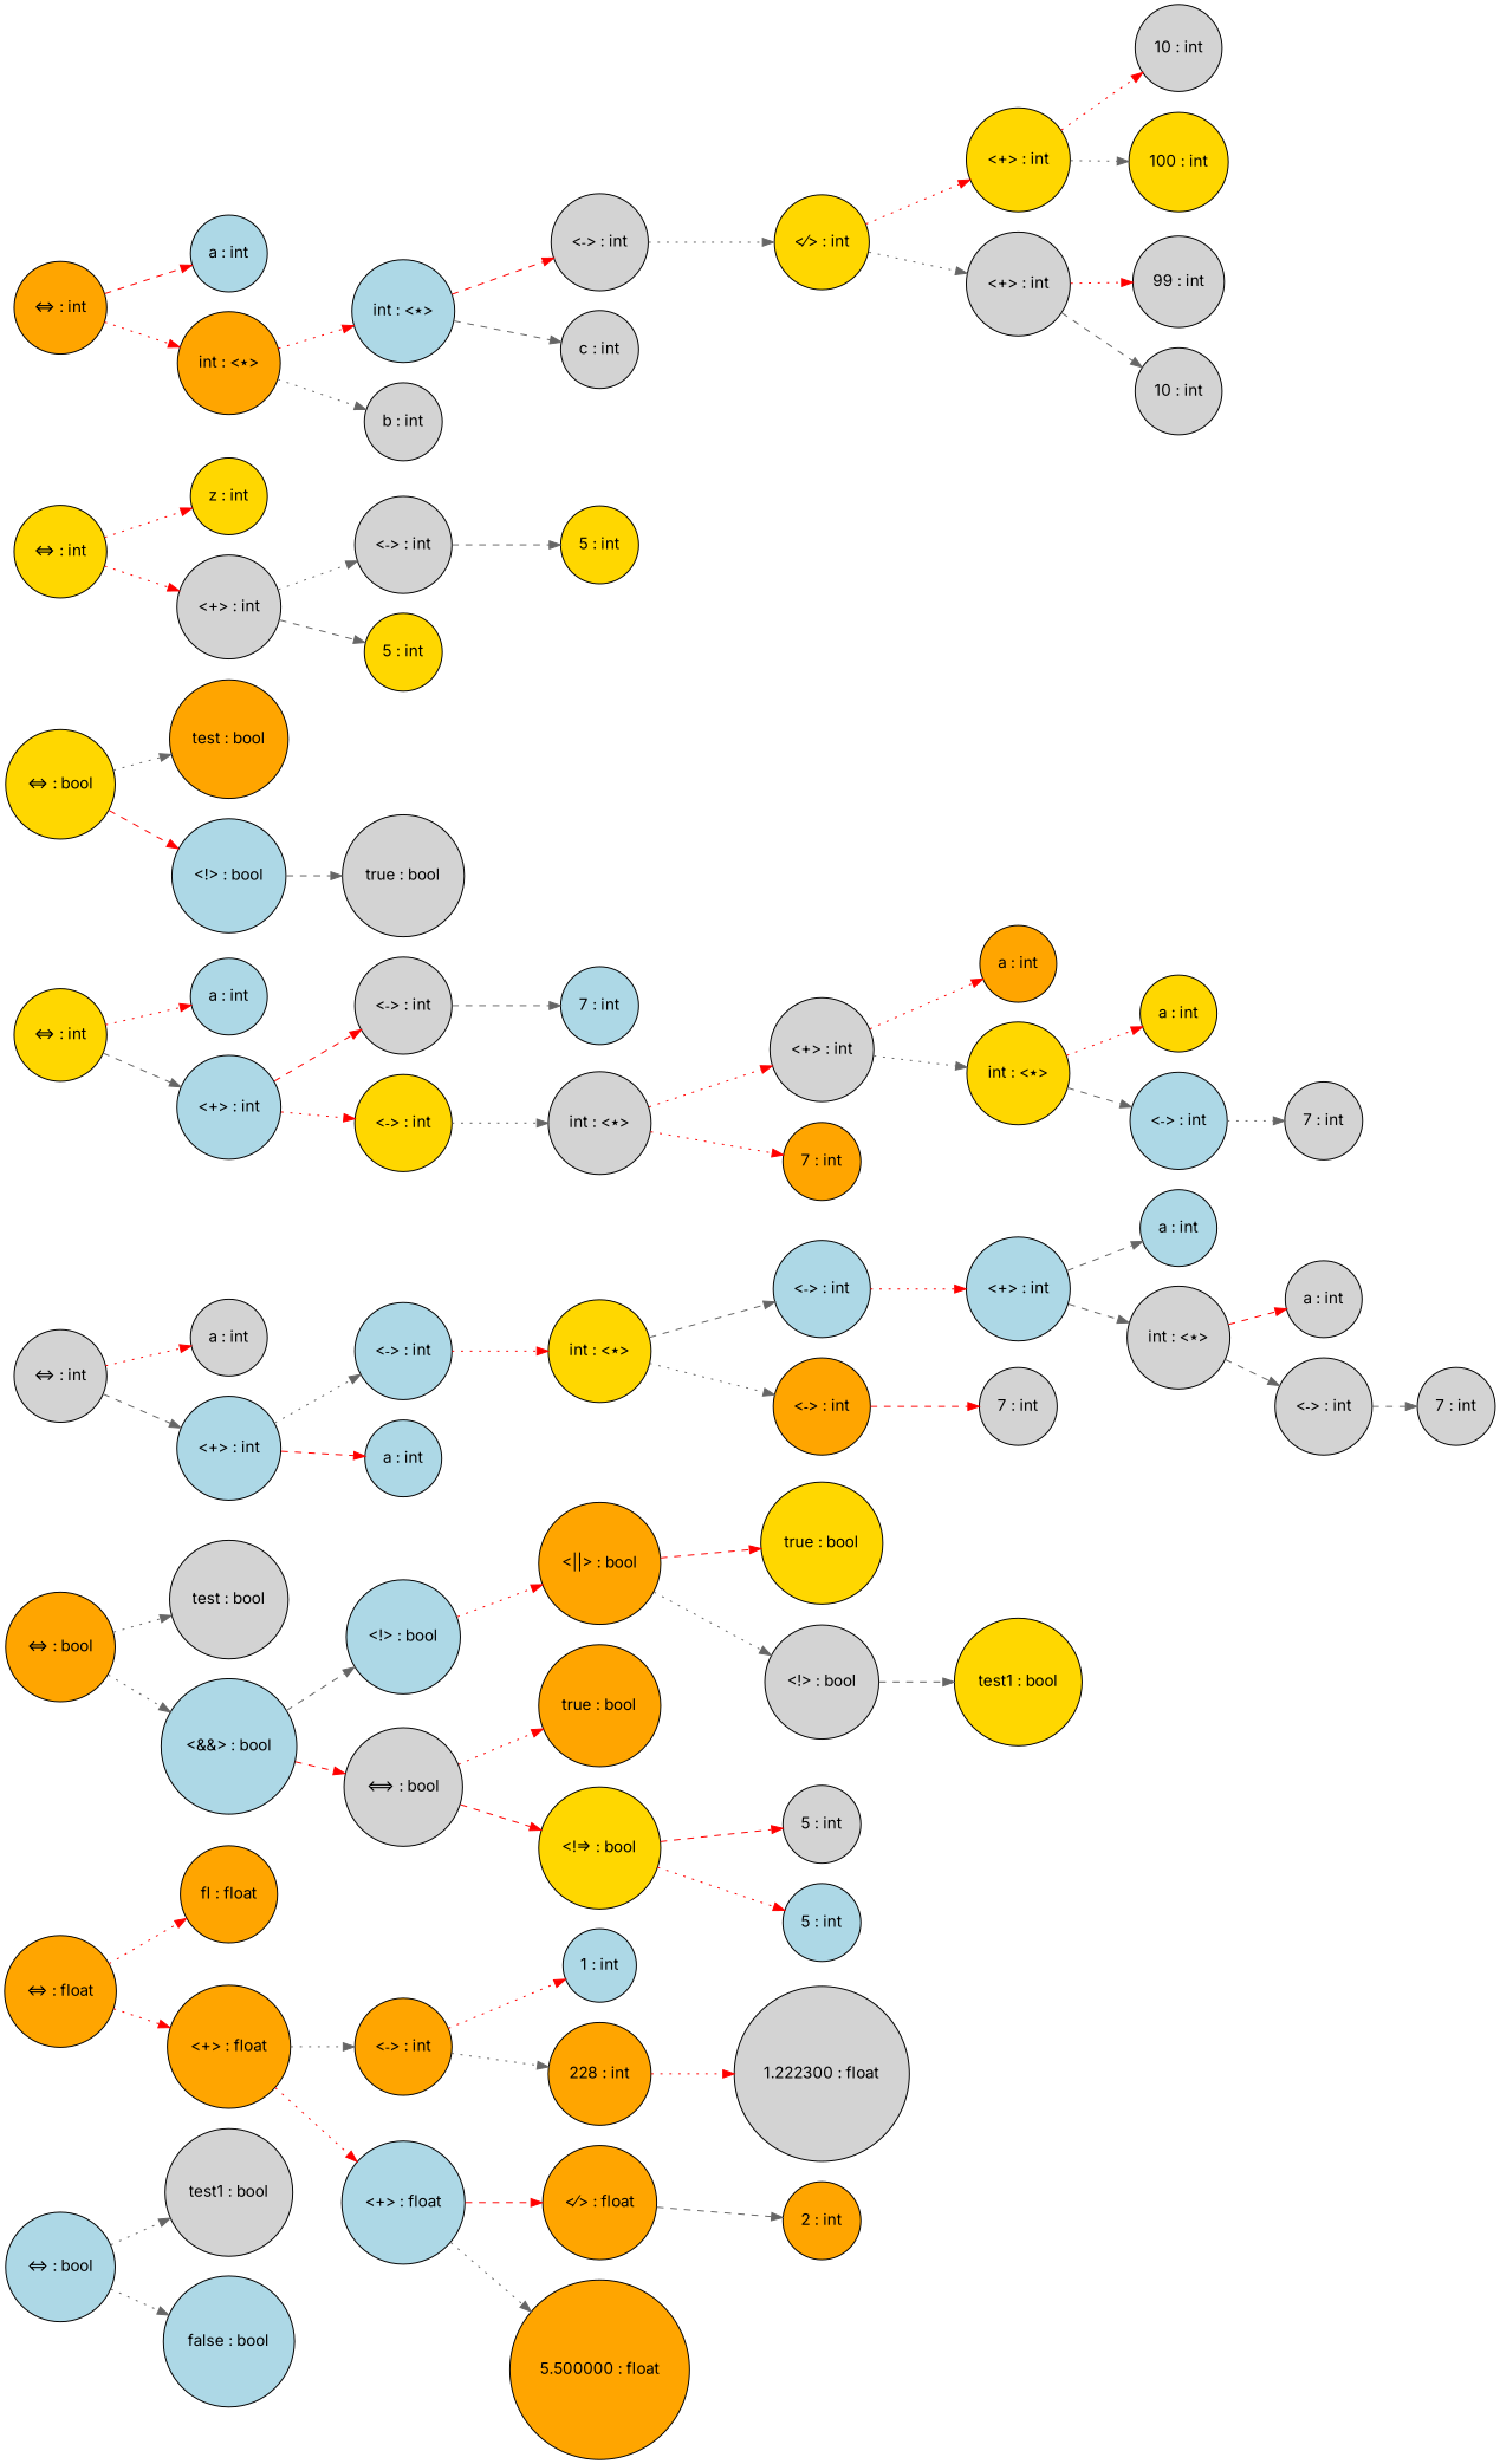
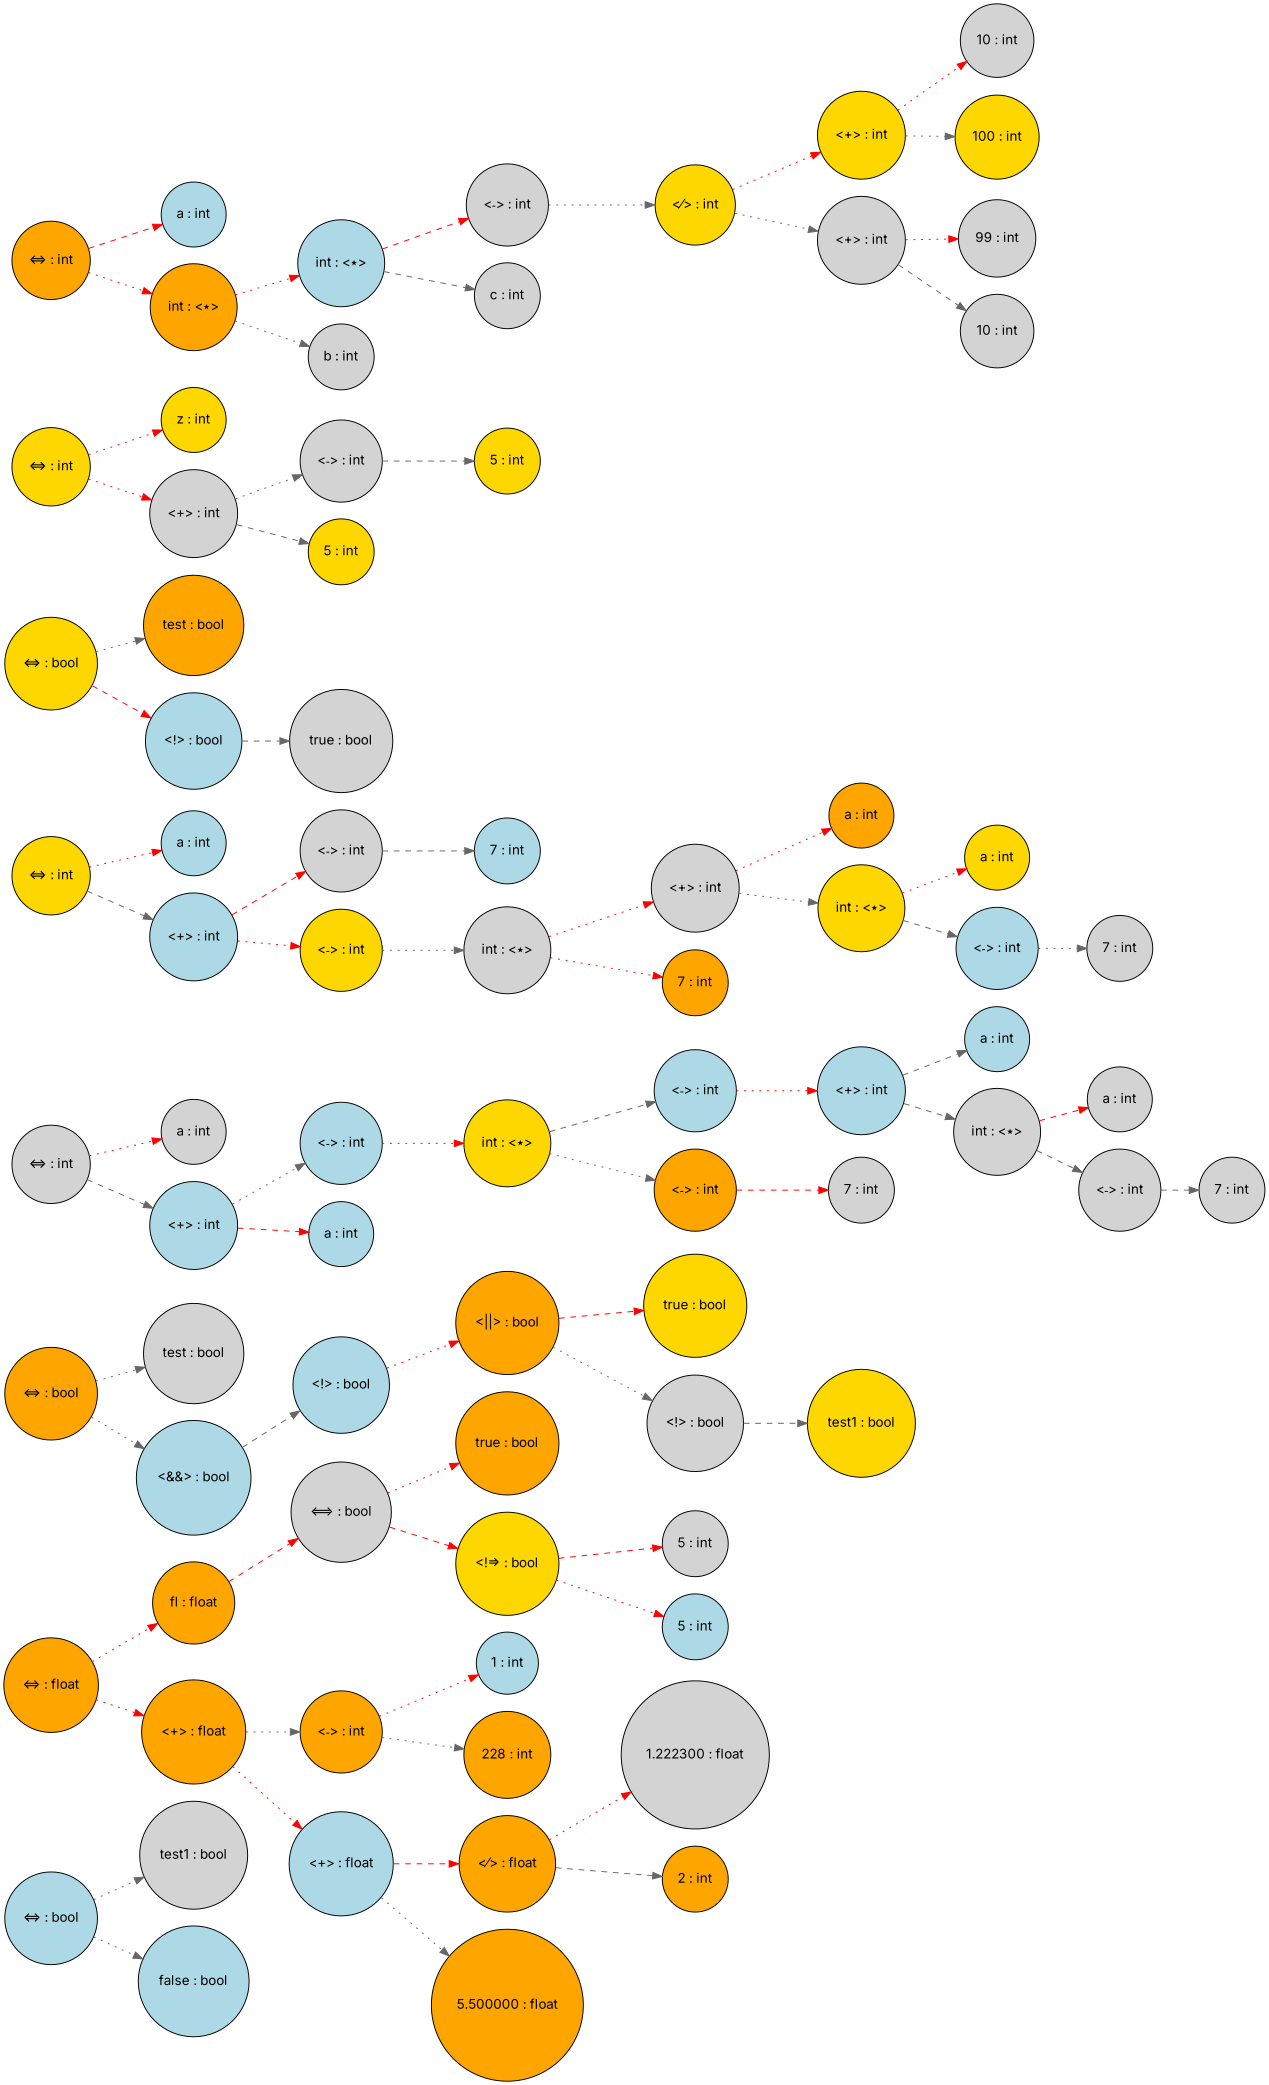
  digraph {
    fontname=Inter
    rankdir=LR
    node [fillcolor=lightgrey fontname=Inter shape=circle style=filled]
    edge [color=gray40 fontname=Inter style=dotted]
    n1 [label="test1 : bool"]
    n2 [fillcolor=lightblue label="false : bool"]
    n3 [fillcolor=lightblue label="<&#61;> : bool"]
    n4 [fillcolor=orange label="fl : float"]
    n5 [fillcolor=orange label="5.500000 : float"]
    n6 [label="1.222300 : float"]
    n7 [fillcolor=orange label="2 : int"]
    n8 [fillcolor=orange label="<&#8260;> : float"]
    n9 [fillcolor=lightblue label="<&#43;> : float"]
    n10 [fillcolor=orange label="228 : int"]
    n11 [fillcolor=lightblue label="1 : int"]
    n12 [fillcolor=orange label="<&#727;> : int"]
    n13 [fillcolor=orange label="<&#43;> : float"]
    n14 [fillcolor=orange label="<&#61;> : float"]
    n15 [label="test : bool"]
    n16 [fillcolor=gold label="test1 : bool"]
    n17 [label="<&#33;> : bool"]
    n18 [fillcolor=gold label="true : bool"]
    n19 [fillcolor=orange label="<&#124;&#124;> : bool"]
    n20 [fillcolor=lightblue label="<&#33;> : bool"]
    n21 [fillcolor=lightblue label="5 : int"]
    n22 [label="5 : int"]
    n23 [fillcolor=gold label="<&#33;&#61;> : bool"]
    n24 [fillcolor=orange label="true : bool"]
    n25 [label="<&#61;&#61;> : bool"]
    n26 [fillcolor=lightblue label="<&#38;&#38;> : bool"]
    n27 [fillcolor=orange label="<&#61;> : bool"]
    n28 [label="a : int"]
    n29 [fillcolor=lightblue label="a : int"]
    n30 [label="a : int"]
    n31 [label="7 : int"]
    n32 [label="<&#727;> : int"]
    n33 [label="<&#1645;> : int"]
    n34 [fillcolor=lightblue label="<&#43;> : int"]
    n35 [fillcolor=lightblue label="<&#727;> : int"]
    n36 [label="7 : int"]
    n37 [fillcolor=orange label="<&#727;> : int"]
    n38 [fillcolor=gold label="<&#1645;> : int"]
    n39 [fillcolor=lightblue label="<&#727;> : int"]
    n40 [fillcolor=lightblue label="a : int"]
    n41 [fillcolor=lightblue label="<&#43;> : int"]
    n42 [label="<&#61;> : int"]
    n43 [fillcolor=lightblue label="a : int"]
    n44 [fillcolor=lightblue label="7 : int"]
    n45 [label="<&#727;> : int"]
    n46 [fillcolor=orange label="a : int"]
    n47 [fillcolor=gold label="a : int"]
    n48 [label="7 : int"]
    n49 [fillcolor=lightblue label="<&#727;> : int"]
    n50 [fillcolor=gold label="<&#1645;> : int"]
    n51 [label="<&#43;> : int"]
    n52 [fillcolor=orange label="7 : int"]
    n53 [label="<&#1645;> : int"]
    n54 [fillcolor=gold label="<&#727;> : int"]
    n55 [fillcolor=lightblue label="<&#43;> : int"]
    n56 [fillcolor=gold label="<&#61;> : int"]
    n57 [fillcolor=orange label="test : bool"]
    n58 [label="true : bool"]
    n59 [fillcolor=lightblue label="<&#33;> : bool"]
    n60 [fillcolor=gold label="<&#61;> : bool"]
    n61 [fillcolor=gold label="z : int"]
    n62 [fillcolor=gold label="5 : int"]
    n63 [label="<&#727;> : int"]
    n64 [fillcolor=gold label="5 : int"]
    n65 [label="<&#43;> : int"]
    n66 [fillcolor=gold label="<&#61;> : int"]
    n67 [fillcolor=lightblue label="a : int"]
    n68 [label="10 : int"]
    n69 [fillcolor=gold label="100 : int"]
    n70 [fillcolor=gold label="<&#43;> : int"]
    n71 [label="99 : int"]
    n72 [label="10 : int"]
    n73 [label="<&#43;> : int"]
    n74 [fillcolor=gold label="<&#8260;> : int"]
    n75 [label="<&#727;> : int"]
    n76 [label="c : int"]
    n77 [fillcolor=lightblue label="<&#1645;> : int"]
    n78 [label="b : int"]
    n79 [fillcolor=orange label="<&#1645;> : int"]
    n80 [fillcolor=orange label="<&#61;> : int"]
    n3 -> n1 [label=" "]
    n3 -> n2 [label=" "]
-   n10 -> n6 [color=red label=" "]
+   n8 -> n6 [color=red label=" "]
    n8 -> n7 [label=" " style=dashed]
    n9 -> n5 [label=" "]
    n9 -> n8 [color=red label=" " style=dashed]
    n12 -> n10 [label=" "]
    n12 -> n11 [color=red label=" "]
    n13 -> n9 [color=red label=" "]
    n13 -> n12 [label=" "]
    n14 -> n4 [color=red label=" "]
    n14 -> n13 [color=red label=" "]
    n17 -> n16 [label=" " style=dashed]
    n19 -> n17 [label=" "]
    n19 -> n18 [color=red label=" " style=dashed]
    n20 -> n19 [color=red label=" "]
    n23 -> n21 [color=red label=" "]
    n23 -> n22 [color=red label=" " style=dashed]
    n25 -> n23 [color=red label=" " style=dashed]
    n25 -> n24 [color=red label=" "]
    n26 -> n20 [label=" " style=dashed]
-   n26 -> n25 [color=red label=" " style=dashed]
+   n4 -> n25 [color=red label=" " style=dashed]
    n27 -> n15 [label=" "]
    n27 -> n26 [label=" "]
    n32 -> n31 [label=" " style=dashed]
    n33 -> n30 [color=red label=" " style=dashed]
    n33 -> n32 [label=" " style=dashed]
    n34 -> n29 [label=" " style=dashed]
    n34 -> n33 [label=" " style=dashed]
    n35 -> n34 [color=red label=" "]
    n37 -> n36 [color=red label=" " style=dashed]
    n38 -> n35 [label=" " style=dashed]
    n38 -> n37 [label=" "]
    n39 -> n38 [color=red label=" "]
    n41 -> n39 [label=" "]
    n41 -> n40 [color=red label=" " style=dashed]
    n42 -> n28 [color=red label=" "]
    n42 -> n41 [label=" " style=dashed]
    n45 -> n44 [label=" " style=dashed]
    n49 -> n48 [label=" "]
    n50 -> n47 [color=red label=" "]
    n50 -> n49 [label=" " style=dashed]
    n51 -> n46 [color=red label=" "]
    n51 -> n50 [label=" "]
    n53 -> n51 [color=red label=" "]
    n53 -> n52 [color=red label=" "]
    n54 -> n53 [label=" "]
    n55 -> n45 [color=red label=" " style=dashed]
    n55 -> n54 [color=red label=" "]
    n56 -> n43 [color=red label=" "]
    n56 -> n55 [label=" " style=dashed]
    n59 -> n58 [label=" " style=dashed]
    n60 -> n57 [label=" "]
    n60 -> n59 [color=red label=" " style=dashed]
    n63 -> n62 [label=" " style=dashed]
    n65 -> n63 [label=" "]
    n65 -> n64 [label=" " style=dashed]
    n66 -> n61 [color=red label=" "]
    n66 -> n65 [color=red label=" "]
    n70 -> n68 [color=red label=" "]
    n70 -> n69 [label=" "]
    n73 -> n71 [color=red label=" "]
    n73 -> n72 [label=" " style=dashed]
    n74 -> n70 [color=red label=" "]
    n74 -> n73 [label=" "]
    n75 -> n74 [label=" "]
    n77 -> n75 [color=red label=" " style=dashed]
    n77 -> n76 [label=" " style=dashed]
    n79 -> n77 [color=red label=" "]
    n79 -> n78 [label=" "]
    n80 -> n67 [color=red label=" " style=dashed]
    n80 -> n79 [color=red label=" "]
  }
